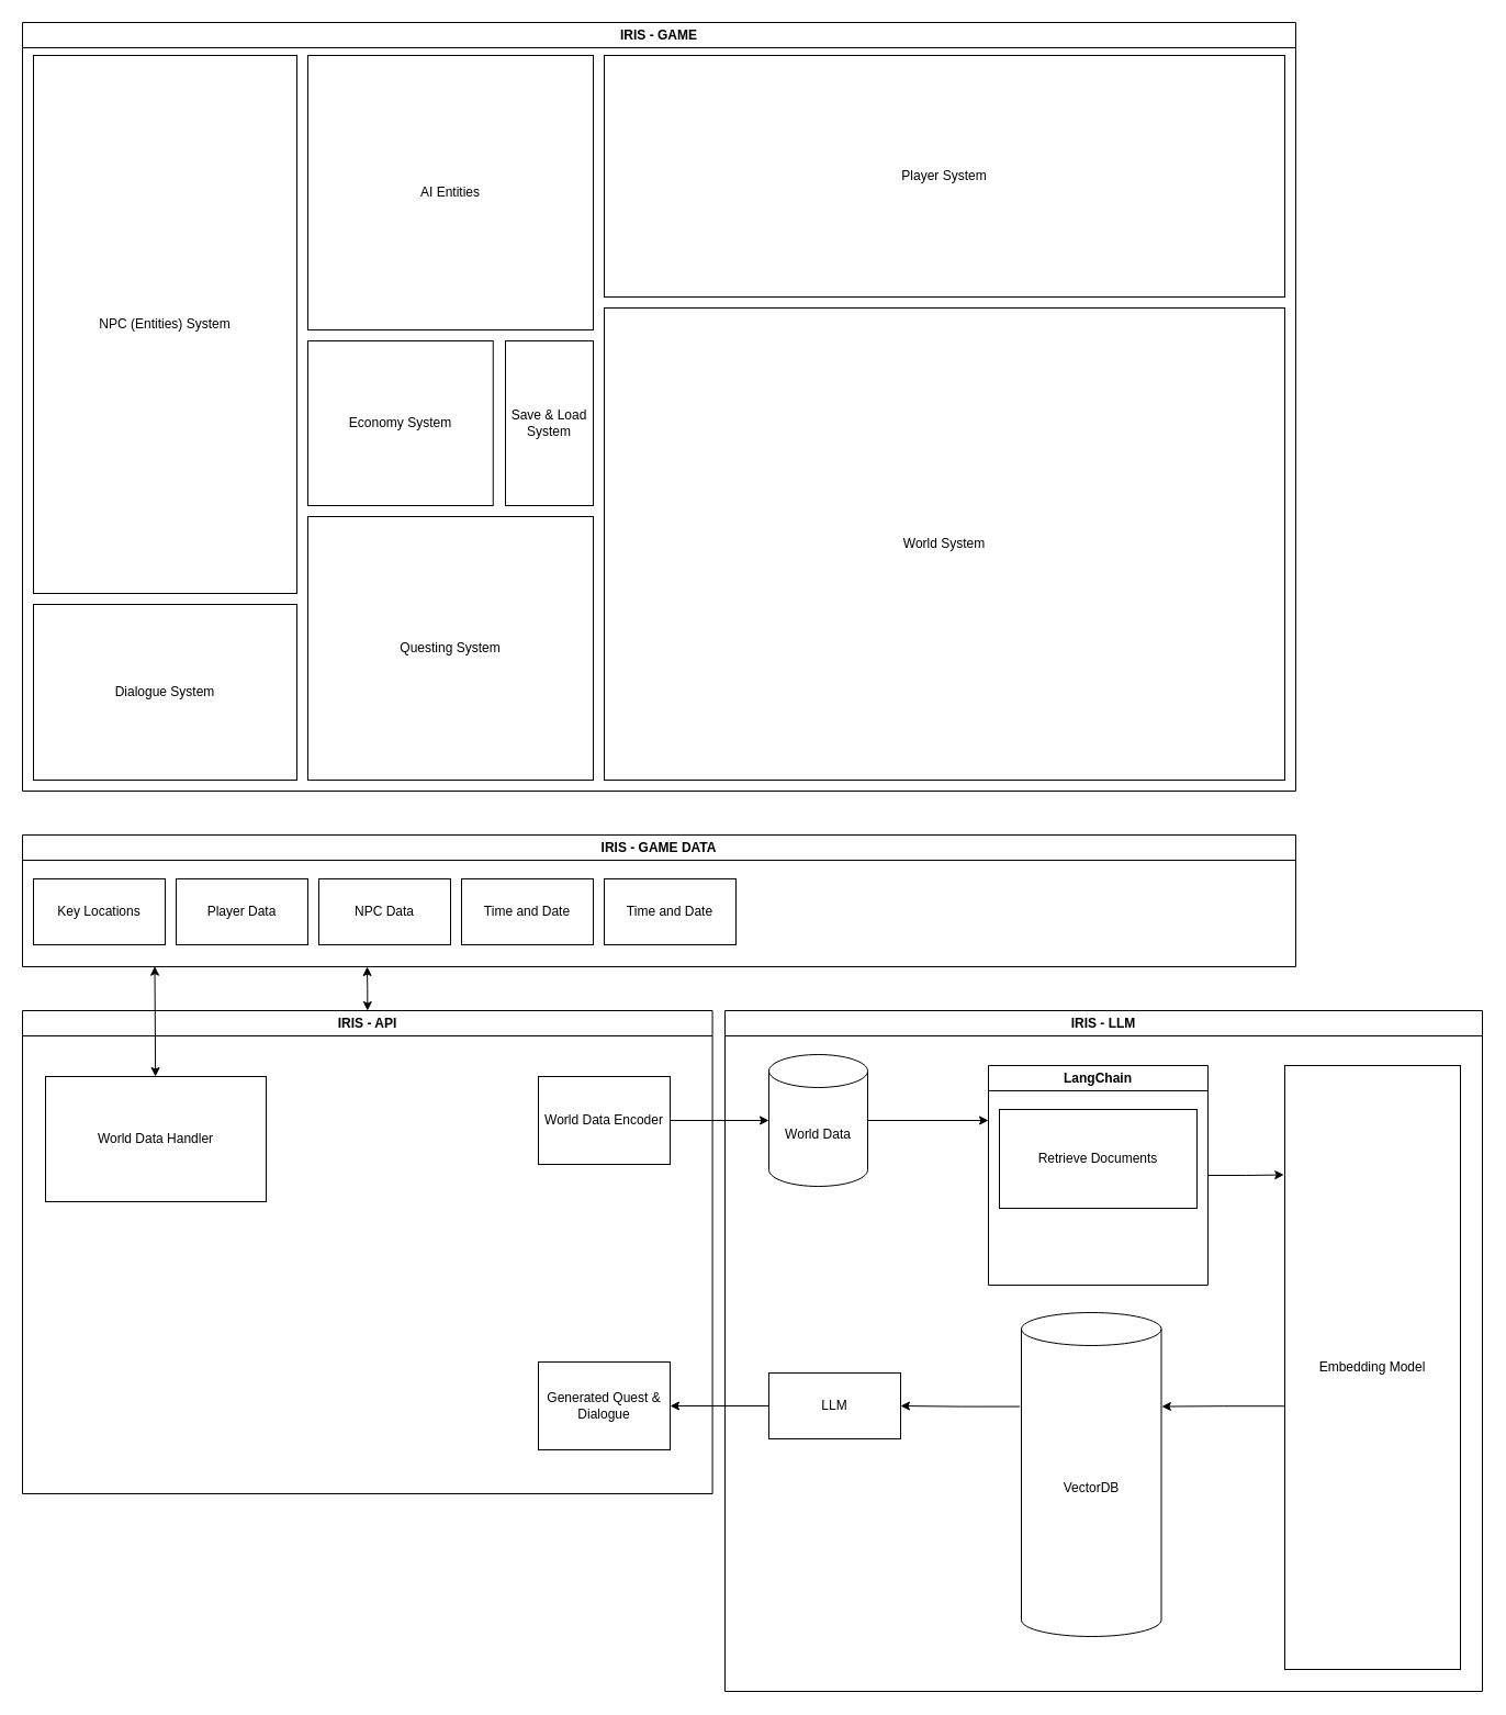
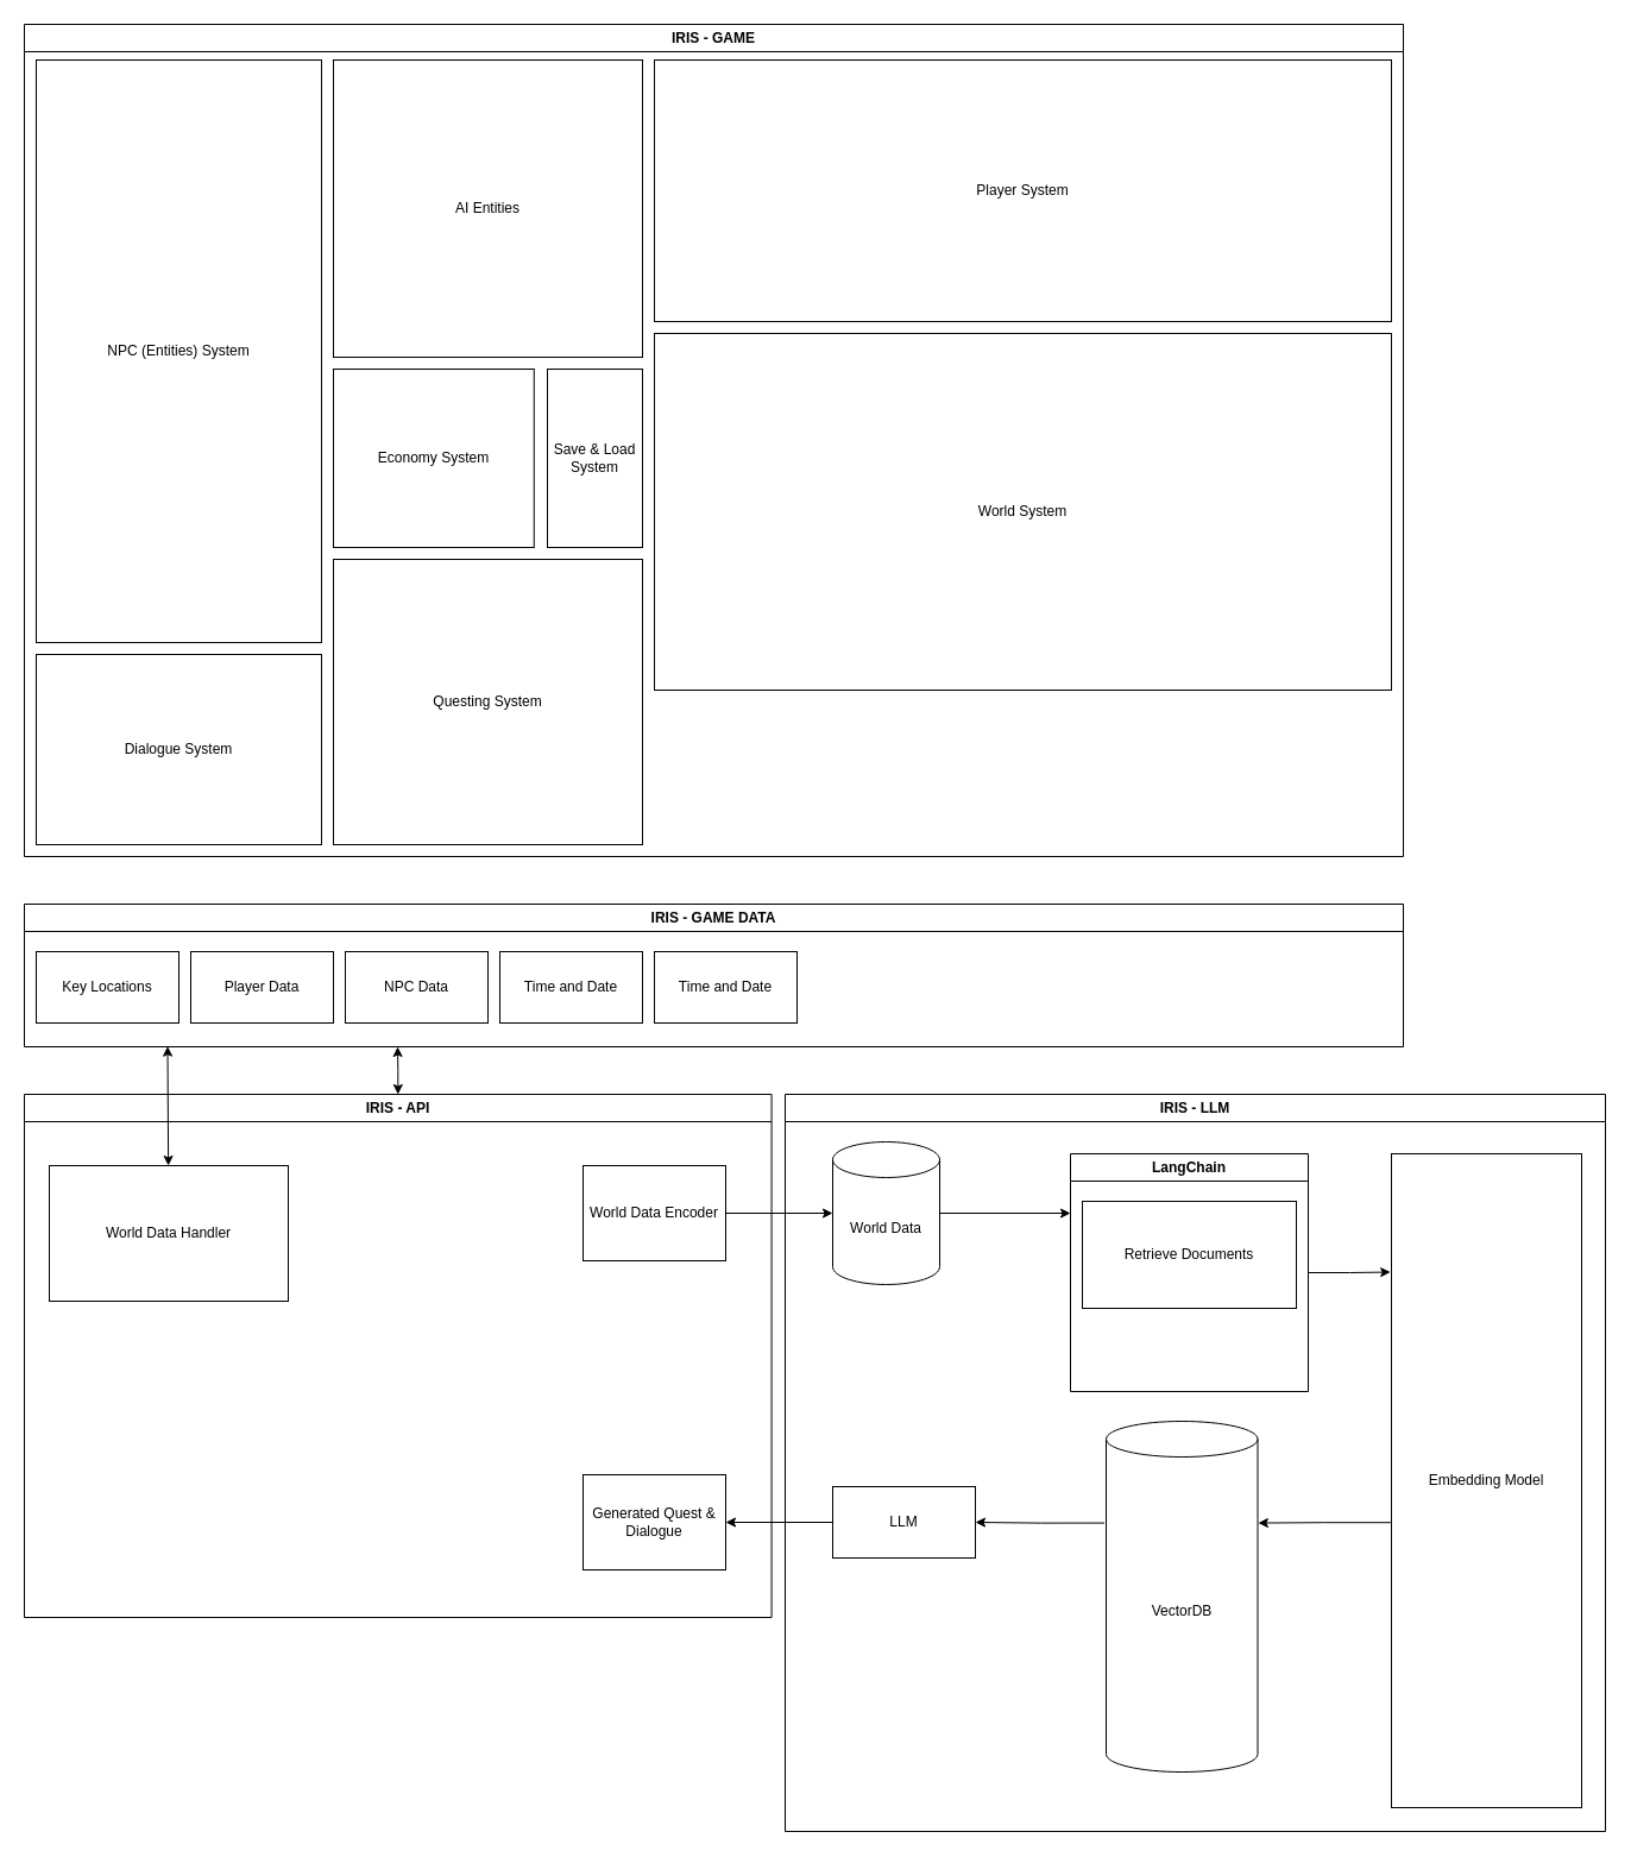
  <mxCell id="0" />
  <mxCell id="1" parent="0" />
  <mxCell id="2" value="IRIS - GAME" style="swimlane;whiteSpace=wrap;html=1;" parent="1" vertex="1"><mxGeometry x="20" y="20" width="1160" height="700" as="geometry" /></mxCell>
  <mxCell id="3" value="Dialogue System" style="rounded=0;whiteSpace=wrap;html=1;" parent="2" vertex="1"><mxGeometry x="10" y="530" width="240" height="160" as="geometry" /></mxCell>
  <mxCell id="4" value="Questing System" style="rounded=0;whiteSpace=wrap;html=1;" parent="2" vertex="1"><mxGeometry x="260" y="450" width="260" height="240" as="geometry" /></mxCell>
- <mxCell id="5" value="World System" style="rounded=0;whiteSpace=wrap;html=1;" parent="2" vertex="1"><mxGeometry x="530" y="260" width="620" height="430" as="geometry" /></mxCell>
+ <mxCell id="5" value="World System" style="rounded=0;whiteSpace=wrap;html=1;" parent="2" vertex="1"><mxGeometry x="530" y="260" width="620" height="300" as="geometry" /></mxCell>
  <mxCell id="6" value="Player System" style="rounded=0;whiteSpace=wrap;html=1;" parent="2" vertex="1"><mxGeometry x="530" y="30" width="620" height="220" as="geometry" /></mxCell>
  <mxCell id="7" value="NPC (Entities) System" style="rounded=0;whiteSpace=wrap;html=1;" parent="2" vertex="1"><mxGeometry x="10" y="30" width="240" height="490" as="geometry" /></mxCell>
  <mxCell id="8" value="Economy System" style="rounded=0;whiteSpace=wrap;html=1;" parent="2" vertex="1"><mxGeometry x="260" y="290" width="168.75" height="150" as="geometry" /></mxCell>
  <mxCell id="9" value="Save &amp;amp; Load System" style="rounded=0;whiteSpace=wrap;html=1;" parent="2" vertex="1"><mxGeometry x="440" y="290" width="80" height="150" as="geometry" /></mxCell>
  <mxCell id="10" value="AI Entities" style="rounded=0;whiteSpace=wrap;html=1;" parent="2" vertex="1"><mxGeometry x="260" y="30" width="260" height="250" as="geometry" /></mxCell>
  <mxCell id="11" style="edgeStyle=orthogonalEdgeStyle;rounded=0;orthogonalLoop=1;jettySize=auto;html=1;startArrow=classic;startFill=1;" parent="1" source="12" edge="1"><mxGeometry relative="1" as="geometry"><mxPoint x="334" y="880" as="targetPoint" /></mxGeometry></mxCell>
  <mxCell id="12" value="&lt;div&gt;IRIS - API&lt;/div&gt;" style="swimlane;whiteSpace=wrap;html=1;" parent="1" vertex="1"><mxGeometry x="20" y="920" width="628.57" height="440" as="geometry" /></mxCell>
  <mxCell id="13" value="World Data Encoder" style="rounded=0;whiteSpace=wrap;html=1;" parent="12" vertex="1"><mxGeometry x="470" y="60" width="120.01" height="80" as="geometry" /></mxCell>
  <mxCell id="14" value="Generated Quest &amp;amp; Dialogue" style="rounded=0;whiteSpace=wrap;html=1;" parent="12" vertex="1"><mxGeometry x="470" y="320" width="120.01" height="80" as="geometry" /></mxCell>
  <mxCell id="15" value="World Data Handler" style="rounded=0;whiteSpace=wrap;html=1;" parent="12" vertex="1"><mxGeometry x="21" y="60" width="201" height="114" as="geometry" /></mxCell>
  <mxCell id="16" value="IRIS - LLM" style="swimlane;whiteSpace=wrap;html=1;" parent="1" vertex="1"><mxGeometry x="660" y="920" width="690" height="620" as="geometry" /></mxCell>
  <mxCell id="17" style="edgeStyle=orthogonalEdgeStyle;rounded=0;orthogonalLoop=1;jettySize=auto;html=1;entryX=0;entryY=0.25;entryDx=0;entryDy=0;" parent="16" source="18" target="19" edge="1"><mxGeometry relative="1" as="geometry" /></mxCell>
  <mxCell id="18" value="World Data" style="shape=cylinder3;whiteSpace=wrap;html=1;boundedLbl=1;backgroundOutline=1;size=15;" parent="16" vertex="1"><mxGeometry x="40" y="40" width="90" height="120" as="geometry" /></mxCell>
  <mxCell id="19" value="LangChain" style="swimlane;whiteSpace=wrap;html=1;" parent="16" vertex="1"><mxGeometry x="240" y="50" width="200" height="200" as="geometry" /></mxCell>
  <mxCell id="20" value="Retrieve Documents" style="rounded=0;whiteSpace=wrap;html=1;" parent="19" vertex="1"><mxGeometry x="10" y="40" width="180" height="90" as="geometry" /></mxCell>
  <mxCell id="21" value="Embedding Model" style="rounded=0;whiteSpace=wrap;html=1;" parent="16" vertex="1"><mxGeometry x="510" y="50" width="160" height="550" as="geometry" /></mxCell>
  <mxCell id="22" style="edgeStyle=orthogonalEdgeStyle;rounded=0;orthogonalLoop=1;jettySize=auto;html=1;entryX=-0.005;entryY=0.181;entryDx=0;entryDy=0;entryPerimeter=0;" parent="16" source="19" target="21" edge="1"><mxGeometry relative="1" as="geometry" /></mxCell>
  <mxCell id="23" value="VectorDB" style="shape=cylinder3;whiteSpace=wrap;html=1;boundedLbl=1;backgroundOutline=1;size=15;" parent="16" vertex="1"><mxGeometry x="270" y="275" width="127.5" height="295" as="geometry" /></mxCell>
  <mxCell id="24" value="LLM" style="rounded=0;whiteSpace=wrap;html=1;" parent="16" vertex="1"><mxGeometry x="40" y="330" width="120" height="60" as="geometry" /></mxCell>
  <mxCell id="25" style="edgeStyle=orthogonalEdgeStyle;rounded=0;orthogonalLoop=1;jettySize=auto;html=1;exitX=-0.012;exitY=0.29;exitDx=0;exitDy=0;exitPerimeter=0;" parent="16" source="23" target="24" edge="1"><mxGeometry relative="1" as="geometry" /></mxCell>
  <mxCell id="26" style="edgeStyle=orthogonalEdgeStyle;rounded=0;orthogonalLoop=1;jettySize=auto;html=1;entryX=1.003;entryY=0.29;entryDx=0;entryDy=0;entryPerimeter=0;exitX=-0.004;exitY=0.564;exitDx=0;exitDy=0;exitPerimeter=0;" parent="16" source="21" target="23" edge="1"><mxGeometry relative="1" as="geometry" /></mxCell>
  <mxCell id="27" value="&lt;div&gt;IRIS - GAME DATA&lt;br&gt;&lt;/div&gt;" style="swimlane;whiteSpace=wrap;html=1;" parent="1" vertex="1"><mxGeometry x="20" y="760" width="1160" height="120" as="geometry" /></mxCell>
  <mxCell id="28" value="Key Locations" style="rounded=0;whiteSpace=wrap;html=1;verticalAlign=middle;" parent="27" vertex="1"><mxGeometry x="10" y="40" width="120" height="60" as="geometry" /></mxCell>
  <mxCell id="29" value="Player Data" style="rounded=0;whiteSpace=wrap;html=1;verticalAlign=middle;" parent="27" vertex="1"><mxGeometry x="140" y="40" width="120" height="60" as="geometry" /></mxCell>
  <mxCell id="30" value="NPC Data" style="rounded=0;whiteSpace=wrap;html=1;verticalAlign=middle;" parent="27" vertex="1"><mxGeometry x="270" y="40" width="120" height="60" as="geometry" /></mxCell>
  <mxCell id="31" value="Time and Date" style="rounded=0;whiteSpace=wrap;html=1;verticalAlign=middle;" parent="27" vertex="1"><mxGeometry x="400" y="40" width="120" height="60" as="geometry" /></mxCell>
  <mxCell id="32" value="Time and Date" style="rounded=0;whiteSpace=wrap;html=1;verticalAlign=middle;" parent="27" vertex="1"><mxGeometry x="530" y="40" width="120" height="60" as="geometry" /></mxCell>
  <mxCell id="33" style="edgeStyle=orthogonalEdgeStyle;rounded=0;orthogonalLoop=1;jettySize=auto;html=1;entryX=0;entryY=0.5;entryDx=0;entryDy=0;entryPerimeter=0;" parent="1" source="13" target="18" edge="1"><mxGeometry relative="1" as="geometry" /></mxCell>
  <mxCell id="34" style="edgeStyle=orthogonalEdgeStyle;rounded=0;orthogonalLoop=1;jettySize=auto;html=1;entryX=1;entryY=0.5;entryDx=0;entryDy=0;" parent="1" source="24" target="14" edge="1"><mxGeometry relative="1" as="geometry"><mxPoint x="620" y="1280" as="targetPoint" /></mxGeometry></mxCell>
  <mxCell id="35" style="edgeStyle=none;html=1;startArrow=classic;startFill=1;" parent="1" source="15" edge="1"><mxGeometry relative="1" as="geometry"><mxPoint x="140.5" y="879.667" as="targetPoint" /></mxGeometry></mxCell>
